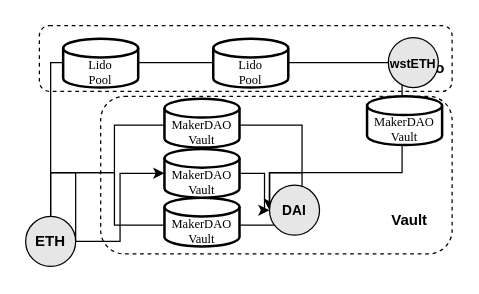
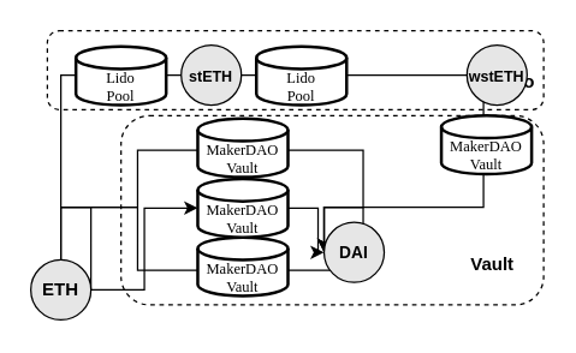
  <mxCell id="0" />
  <mxCell id="1" parent="0" />
  <mxCell id="2" value="&lt;span style=&quot;white-space: pre;&quot;&gt;&#09;&lt;/span&gt;&lt;span style=&quot;white-space: pre;&quot;&gt;&#09;&lt;/span&gt;&lt;span style=&quot;white-space: pre;&quot;&gt;&#09;&lt;/span&gt;&lt;span style=&quot;white-space: pre;&quot;&gt;&#09;&lt;/span&gt;&lt;span style=&quot;white-space: pre;&quot;&gt;&#09;&lt;/span&gt;&lt;br&gt;&lt;span style=&quot;white-space: pre;&quot;&gt;&#09;&lt;/span&gt;&lt;span style=&quot;white-space: pre;&quot;&gt;&#09;&lt;/span&gt;&lt;span style=&quot;white-space: pre;&quot;&gt;&#09;&lt;/span&gt;&lt;span style=&quot;white-space: pre;&quot;&gt;&#09;&lt;/span&gt;&lt;span style=&quot;white-space: pre;&quot;&gt;&#09;&lt;/span&gt;&lt;br&gt;&lt;b&gt;&lt;span style=&quot;white-space: pre;&quot;&gt;&#09;&lt;/span&gt;&lt;span style=&quot;white-space: pre;&quot;&gt;&#09;&lt;/span&gt;&lt;span style=&quot;white-space: pre;&quot;&gt;&#09;&lt;/span&gt;&lt;span style=&quot;white-space: pre;&quot;&gt;&#09;&lt;/span&gt;&lt;span style=&quot;white-space: pre;&quot;&gt;&#09;&lt;/span&gt;&lt;br&gt;&lt;span style=&quot;white-space: pre;&quot;&gt;&#09;&lt;/span&gt;&lt;span style=&quot;white-space: pre;&quot;&gt;&#09;&lt;/span&gt;&lt;span style=&quot;white-space: pre;&quot;&gt;&#09;&lt;/span&gt;&lt;span style=&quot;white-space: pre;&quot;&gt;&#09;&lt;/span&gt;&lt;span style=&quot;white-space: pre;&quot;&gt;&#09;&lt;/span&gt;&lt;span style=&quot;white-space: pre;&quot;&gt;&#09;&lt;/span&gt;&lt;br&gt;&lt;br&gt;&lt;span style=&quot;white-space: pre;&quot;&gt;&#09;&lt;/span&gt;&lt;span style=&quot;white-space: pre;&quot;&gt;&#09;&lt;/span&gt;&lt;span style=&quot;white-space: pre;&quot;&gt;&#09;&lt;/span&gt;&lt;span style=&quot;white-space: pre;&quot;&gt;&#09;&lt;/span&gt;&lt;span style=&quot;white-space: pre;&quot;&gt;&#09;&lt;/span&gt;&lt;span style=&quot;white-space: pre;&quot;&gt;&#09;&lt;/span&gt;&lt;span style=&quot;white-space: pre;&quot;&gt;&#09;&lt;/span&gt;&lt;span style=&quot;white-space: pre;&quot;&gt;&#09;&lt;/span&gt;Vault&lt;/b&gt;" style="rounded=1;whiteSpace=wrap;html=1;dashed=1;" vertex="1" parent="1"><mxGeometry x="80" y="76.5" width="281" height="126" as="geometry" /></mxCell>
  <mxCell id="3" value="&lt;b&gt;&lt;span style=&quot;white-space: pre;&quot;&gt;&#09;&lt;/span&gt;&lt;span style=&quot;white-space: pre;&quot;&gt;&#09;&lt;/span&gt;&lt;span style=&quot;white-space: pre;&quot;&gt;&#09;&lt;/span&gt;&lt;span style=&quot;white-space: pre;&quot;&gt;&#09;&lt;/span&gt;&lt;span style=&quot;white-space: pre;&quot;&gt;&#09;&lt;/span&gt;&lt;span style=&quot;white-space: pre;&quot;&gt;&#09;&lt;/span&gt;&lt;span style=&quot;white-space: pre;&quot;&gt;&#09;&lt;/span&gt;&lt;span style=&quot;white-space: pre;&quot;&gt;&#09;&lt;/span&gt;&lt;span style=&quot;white-space: pre;&quot;&gt;&#09;&lt;/span&gt;&lt;span style=&quot;white-space: pre;&quot;&gt;&#09;&lt;span style=&quot;white-space: pre;&quot;&gt;&#09;&lt;/span&gt;&lt;br/&gt;&lt;/span&gt;&lt;span style=&quot;white-space: pre;&quot;&gt;&lt;span style=&quot;white-space: pre;&quot;&gt;&#09;&lt;/span&gt;&lt;span style=&quot;white-space: pre;&quot;&gt;&#09;&lt;/span&gt;&lt;span style=&quot;white-space: pre;&quot;&gt;&#09;&lt;/span&gt;&lt;span style=&quot;white-space: pre;&quot;&gt;&#09;&lt;/span&gt;&lt;span style=&quot;white-space: pre;&quot;&gt;&#09;&lt;/span&gt;&lt;span style=&quot;white-space: pre;&quot;&gt;&#09;&lt;/span&gt;&lt;span style=&quot;white-space: pre;&quot;&gt;&#09;&lt;/span&gt;&lt;span style=&quot;white-space: pre;&quot;&gt;&#09;&lt;/span&gt;&lt;span style=&quot;white-space: pre;&quot;&gt;&#09;&lt;/span&gt;&lt;span style=&quot;white-space: pre;&quot;&gt;&#09;&lt;/span&gt;&lt;span style=&quot;white-space: pre;&quot;&gt;&#09;&lt;/span&gt;L&lt;/span&gt;ido&lt;/b&gt;" style="rounded=1;whiteSpace=wrap;html=1;dashed=1;" vertex="1" parent="1"><mxGeometry x="31" y="20" width="330" height="52.5" as="geometry" /></mxCell>
  <mxCell id="4" style="edgeStyle=orthogonalEdgeStyle;rounded=0;orthogonalLoop=1;jettySize=auto;html=1;exitX=1;exitY=0.5;exitDx=0;exitDy=0;entryX=0;entryY=0.5;entryDx=0;entryDy=0;" edge="1" parent="1" source="8" target="11"><mxGeometry relative="1" as="geometry"><Array as="points"><mxPoint x="40" y="137.5" /><mxPoint x="40" y="49.5" /><mxPoint x="321" y="49.5" /><mxPoint x="321" y="137.5" /></Array></mxGeometry></mxCell>
  <mxCell id="5" style="edgeStyle=orthogonalEdgeStyle;rounded=0;orthogonalLoop=1;jettySize=auto;html=1;entryX=0;entryY=0.5;entryDx=0;entryDy=0;" edge="1" parent="1" source="8" target="11"><mxGeometry relative="1" as="geometry"><Array as="points"><mxPoint x="91" y="137.5" /><mxPoint x="91" y="99.5" /><mxPoint x="241" y="99.5" /><mxPoint x="241" y="137.5" /></Array></mxGeometry></mxCell>
  <mxCell id="6" style="edgeStyle=orthogonalEdgeStyle;rounded=0;orthogonalLoop=1;jettySize=auto;html=1;entryX=0;entryY=0.5;entryDx=0;entryDy=0;" edge="1" parent="1" source="18" target="11"><mxGeometry relative="1" as="geometry" /></mxCell>
  <mxCell id="7" style="edgeStyle=orthogonalEdgeStyle;rounded=0;orthogonalLoop=1;jettySize=auto;html=1;entryX=0;entryY=0.5;entryDx=0;entryDy=0;" edge="1" parent="1" source="8" target="11"><mxGeometry relative="1" as="geometry"><Array as="points"><mxPoint x="91" y="137.5" /><mxPoint x="91" y="179.5" /><mxPoint x="241" y="179.5" /><mxPoint x="241" y="137.5" /></Array></mxGeometry></mxCell>
  <mxCell id="8" value="ETH" style="ellipse;whiteSpace=wrap;html=1;aspect=fixed;fontStyle=1;labelBackgroundColor=none;fillColor=#E6E6E6;" vertex="1" parent="1"><mxGeometry x="20" y="172.5" width="40" height="40" as="geometry" /></mxCell>
  <mxCell id="9" value="wstETH" style="ellipse;whiteSpace=wrap;html=1;aspect=fixed;fontSize=10;fontStyle=1;fillColor=#E6E6E6;" vertex="1" parent="1"><mxGeometry x="310" y="29.5" width="40" height="40" as="geometry" /></mxCell>
+ <mxCell id="10" value="stETH" style="ellipse;whiteSpace=wrap;html=1;aspect=fixed;fontSize=10;fontStyle=1;fillColor=#E6E6E6;" vertex="1" parent="1"><mxGeometry x="120" y="29.5" width="40" height="40" as="geometry" /></mxCell>
  <mxCell id="11" value="DAI" style="ellipse;whiteSpace=wrap;html=1;aspect=fixed;fontSize=11;fontStyle=1;fillColor=#E6E6E6;" vertex="1" parent="1"><mxGeometry x="215" y="147.5" width="40" height="40" as="geometry" /></mxCell>
  <mxCell id="12" value="MakerDAO Vault" style="shape=cylinder3;whiteSpace=wrap;html=1;boundedLbl=1;backgroundOutline=1;size=7.5;strokeWidth=2;fontFamily=Times New Roman;fontStyle=0;fontSize=10;" vertex="1" parent="1"><mxGeometry x="293" y="76.5" width="60" height="39" as="geometry" /></mxCell>
  <mxCell id="13" value="Lido&lt;br&gt;Pool" style="shape=cylinder3;whiteSpace=wrap;html=1;boundedLbl=1;backgroundOutline=1;size=7.5;strokeWidth=2;fontFamily=Times New Roman;fontStyle=0;fontSize=10;" vertex="1" parent="1"><mxGeometry x="170" y="30.5" width="60" height="39" as="geometry" /></mxCell>
  <mxCell id="14" value="Lido&lt;br&gt;Pool" style="shape=cylinder3;whiteSpace=wrap;html=1;boundedLbl=1;backgroundOutline=1;size=7.5;strokeWidth=2;fontFamily=Times New Roman;fontStyle=0;fontSize=10;" vertex="1" parent="1"><mxGeometry x="50" y="30.5" width="60" height="39" as="geometry" /></mxCell>
  <mxCell id="15" value="MakerDAO Vault" style="shape=cylinder3;whiteSpace=wrap;html=1;boundedLbl=1;backgroundOutline=1;size=7.5;strokeWidth=2;fontFamily=Times New Roman;fontStyle=0;fontSize=10;" vertex="1" parent="1"><mxGeometry x="131" y="78.5" width="60" height="39" as="geometry" /></mxCell>
  <mxCell id="16" value="MakerDAO Vault" style="shape=cylinder3;whiteSpace=wrap;html=1;boundedLbl=1;backgroundOutline=1;size=7.5;strokeWidth=2;fontFamily=Times New Roman;fontStyle=0;fontSize=10;" vertex="1" parent="1"><mxGeometry x="131" y="157.5" width="60" height="39" as="geometry" /></mxCell>
  <mxCell id="17" value="" style="edgeStyle=orthogonalEdgeStyle;rounded=0;orthogonalLoop=1;jettySize=auto;html=1;entryX=0;entryY=0.5;entryDx=0;entryDy=0;" edge="1" parent="1" source="8" target="18"><mxGeometry relative="1" as="geometry"><mxPoint x="60" y="137.5" as="sourcePoint" /><mxPoint x="300" y="137.5" as="targetPoint" /></mxGeometry></mxCell>
  <mxCell id="18" value="MakerDAO Vault" style="shape=cylinder3;whiteSpace=wrap;html=1;boundedLbl=1;backgroundOutline=1;size=7.5;strokeWidth=2;fontFamily=Times New Roman;fontStyle=0;fontSize=10;" vertex="1" parent="1"><mxGeometry x="131" y="118.5" width="60" height="39" as="geometry" /></mxCell>
